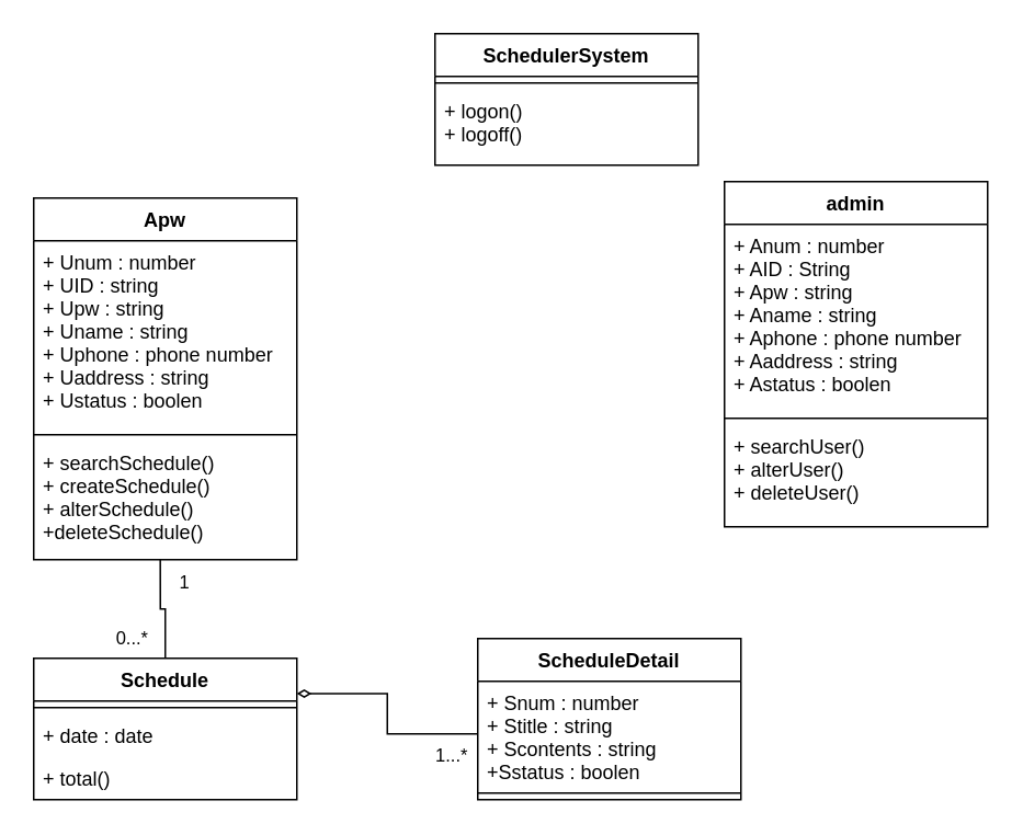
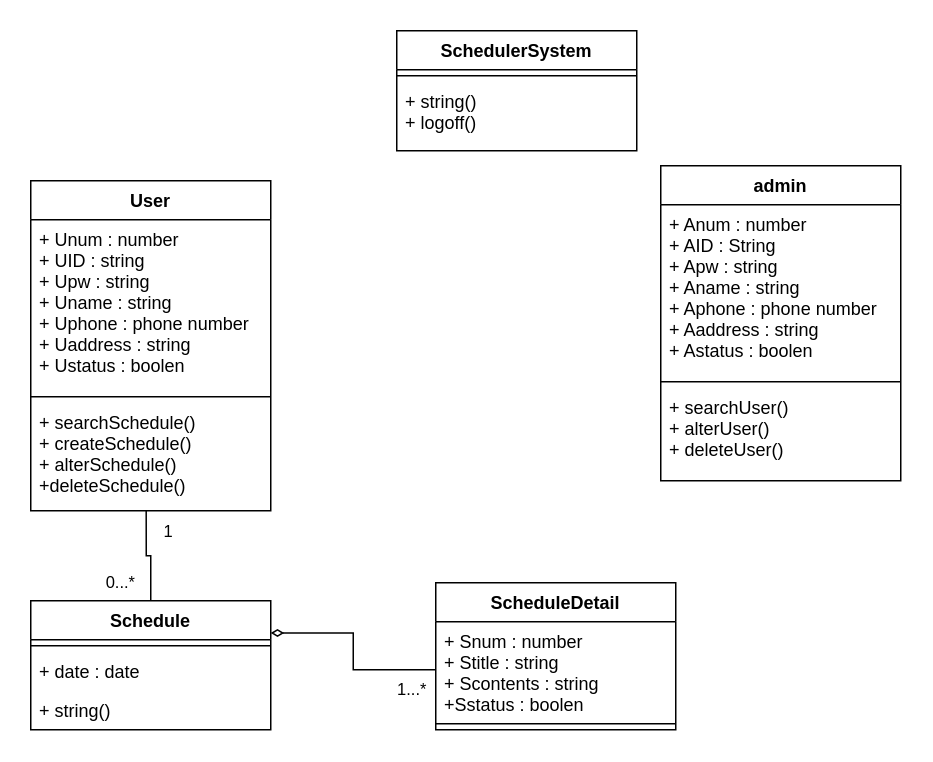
  <mxCell id="0" />
  <mxCell id="1" parent="0" />
  <mxCell id="2" value="SchedulerSystem" style="swimlane;fontStyle=1;align=center;verticalAlign=top;childLayout=stackLayout;horizontal=1;startSize=26;horizontalStack=0;resizeParent=1;resizeParentMax=0;resizeLast=0;collapsible=1;marginBottom=0;" parent="1" vertex="1"><mxGeometry x="264" y="20" width="160" height="80" as="geometry" /></mxCell>
  <mxCell id="3" value="" style="line;strokeWidth=1;fillColor=none;align=left;verticalAlign=middle;spacingTop=-1;spacingLeft=3;spacingRight=3;rotatable=0;labelPosition=right;points=[];portConstraint=eastwest;strokeColor=inherit;" parent="2" vertex="1"><mxGeometry y="26" width="160" height="8" as="geometry" /></mxCell>
- <mxCell id="4" value="+ logon()&#10;+ logoff()" style="text;strokeColor=none;fillColor=none;align=left;verticalAlign=top;spacingLeft=4;spacingRight=4;overflow=hidden;rotatable=0;points=[[0,0.5],[1,0.5]];portConstraint=eastwest;" parent="2" vertex="1"><mxGeometry y="34" width="160" height="46" as="geometry" /></mxCell>
+ <mxCell id="4" value="+ string()&#10;+ logoff()" style="text;strokeColor=none;fillColor=none;align=left;verticalAlign=top;spacingLeft=4;spacingRight=4;overflow=hidden;rotatable=0;points=[[0,0.5],[1,0.5]];portConstraint=eastwest;" parent="2" vertex="1"><mxGeometry y="34" width="160" height="46" as="geometry" /></mxCell>
  <mxCell id="5" value="Schedule" style="swimlane;fontStyle=1;align=center;verticalAlign=top;childLayout=stackLayout;horizontal=1;startSize=26;horizontalStack=0;resizeParent=1;resizeParentMax=0;resizeLast=0;collapsible=1;marginBottom=0;" parent="1" vertex="1"><mxGeometry x="20" y="400" width="160" height="86" as="geometry" /></mxCell>
  <mxCell id="6" value="" style="line;strokeWidth=1;fillColor=none;align=left;verticalAlign=middle;spacingTop=-1;spacingLeft=3;spacingRight=3;rotatable=0;labelPosition=right;points=[];portConstraint=eastwest;strokeColor=inherit;" parent="5" vertex="1"><mxGeometry y="26" width="160" height="8" as="geometry" /></mxCell>
  <mxCell id="7" value="+ date : date" style="text;strokeColor=none;fillColor=none;align=left;verticalAlign=top;spacingLeft=4;spacingRight=4;overflow=hidden;rotatable=0;points=[[0,0.5],[1,0.5]];portConstraint=eastwest;" parent="5" vertex="1"><mxGeometry y="34" width="160" height="26" as="geometry" /></mxCell>
- <mxCell id="8" value="+ total()" style="text;strokeColor=none;fillColor=none;align=left;verticalAlign=top;spacingLeft=4;spacingRight=4;overflow=hidden;rotatable=0;points=[[0,0.5],[1,0.5]];portConstraint=eastwest;" parent="5" vertex="1"><mxGeometry y="60" width="160" height="26" as="geometry" /></mxCell>
+ <mxCell id="8" value="+ string()" style="text;strokeColor=none;fillColor=none;align=left;verticalAlign=top;spacingLeft=4;spacingRight=4;overflow=hidden;rotatable=0;points=[[0,0.5],[1,0.5]];portConstraint=eastwest;" parent="5" vertex="1"><mxGeometry y="60" width="160" height="26" as="geometry" /></mxCell>
  <mxCell id="9" value="ScheduleDetail" style="swimlane;fontStyle=1;align=center;verticalAlign=top;childLayout=stackLayout;horizontal=1;startSize=26;horizontalStack=0;resizeParent=1;resizeParentMax=0;resizeLast=0;collapsible=1;marginBottom=0;" parent="1" vertex="1"><mxGeometry x="290" y="388" width="160" height="98" as="geometry" /></mxCell>
  <mxCell id="10" value="+ Snum : number&#10;+ Stitle : string&#10;+ Scontents : string&#10;+Sstatus : boolen" style="text;strokeColor=none;fillColor=none;align=left;verticalAlign=top;spacingLeft=4;spacingRight=4;overflow=hidden;rotatable=0;points=[[0,0.5],[1,0.5]];portConstraint=eastwest;" parent="9" vertex="1"><mxGeometry y="26" width="160" height="64" as="geometry" /></mxCell>
  <mxCell id="11" value="" style="line;strokeWidth=1;fillColor=none;align=left;verticalAlign=middle;spacingTop=-1;spacingLeft=3;spacingRight=3;rotatable=0;labelPosition=right;points=[];portConstraint=eastwest;strokeColor=inherit;" parent="9" vertex="1"><mxGeometry y="90" width="160" height="8" as="geometry" /></mxCell>
  <mxCell id="12" style="edgeStyle=orthogonalEdgeStyle;rounded=0;orthogonalLoop=1;jettySize=auto;html=1;exitX=1;exitY=0.25;exitDx=0;exitDy=0;endArrow=none;endFill=0;entryX=0;entryY=0.5;entryDx=0;entryDy=0;startArrow=diamondThin;startFill=0;" parent="1" source="5" target="10" edge="1"><mxGeometry relative="1" as="geometry"><mxPoint x="270" y="420" as="targetPoint" /></mxGeometry></mxCell>
  <mxCell id="13" value="1...*" style="edgeLabel;html=1;align=center;verticalAlign=middle;resizable=0;points=[];" parent="12" vertex="1" connectable="0"><mxGeometry x="0.844" y="-1" relative="1" as="geometry"><mxPoint x="-6" y="11" as="offset" /></mxGeometry></mxCell>
  <mxCell id="14" value="" style="endArrow=none;html=1;edgeStyle=orthogonalEdgeStyle;rounded=0;exitX=0.481;exitY=1;exitDx=0;exitDy=0;entryX=0.5;entryY=0;entryDx=0;entryDy=0;exitPerimeter=0;" parent="1" source="20" target="5" edge="1"><mxGeometry relative="1" as="geometry"><mxPoint x="110" y="174" as="sourcePoint" /><mxPoint x="420" y="310" as="targetPoint" /></mxGeometry></mxCell>
  <mxCell id="15" value="1" style="edgeLabel;resizable=0;html=1;align=left;verticalAlign=bottom;" parent="14" connectable="0" vertex="1"><mxGeometry x="-1" relative="1" as="geometry"><mxPoint x="10" y="22" as="offset" /></mxGeometry></mxCell>
  <mxCell id="16" value="0...*" style="edgeLabel;resizable=0;html=1;align=right;verticalAlign=bottom;" parent="14" connectable="0" vertex="1"><mxGeometry x="1" relative="1" as="geometry"><mxPoint x="-10" y="-4" as="offset" /></mxGeometry></mxCell>
- <mxCell id="17" value="Apw" style="swimlane;fontStyle=1;align=center;verticalAlign=top;childLayout=stackLayout;horizontal=1;startSize=26;horizontalStack=0;resizeParent=1;resizeParentMax=0;resizeLast=0;collapsible=1;marginBottom=0;" vertex="1" parent="1"><mxGeometry x="20" y="120" width="160" height="220" as="geometry" /></mxCell>
+ <mxCell id="17" value="User" style="swimlane;fontStyle=1;align=center;verticalAlign=top;childLayout=stackLayout;horizontal=1;startSize=26;horizontalStack=0;resizeParent=1;resizeParentMax=0;resizeLast=0;collapsible=1;marginBottom=0;" vertex="1" parent="1"><mxGeometry x="20" y="120" width="160" height="220" as="geometry" /></mxCell>
  <mxCell id="18" value="+ Unum : number&#10;+ UID : string&#10;+ Upw : string&#10;+ Uname : string&#10;+ Uphone : phone number&#10;+ Uaddress : string&#10;+ Ustatus : boolen" style="text;strokeColor=none;fillColor=none;align=left;verticalAlign=top;spacingLeft=4;spacingRight=4;overflow=hidden;rotatable=0;points=[[0,0.5],[1,0.5]];portConstraint=eastwest;" vertex="1" parent="17"><mxGeometry y="26" width="160" height="114" as="geometry" /></mxCell>
  <mxCell id="19" value="" style="line;strokeWidth=1;fillColor=none;align=left;verticalAlign=middle;spacingTop=-1;spacingLeft=3;spacingRight=3;rotatable=0;labelPosition=right;points=[];portConstraint=eastwest;strokeColor=inherit;" vertex="1" parent="17"><mxGeometry y="140" width="160" height="8" as="geometry" /></mxCell>
  <mxCell id="20" value="+ searchSchedule()&#10;+ createSchedule()&#10;+ alterSchedule()&#10;+deleteSchedule()" style="text;strokeColor=none;fillColor=none;align=left;verticalAlign=top;spacingLeft=4;spacingRight=4;overflow=hidden;rotatable=0;points=[[0,0.5],[1,0.5]];portConstraint=eastwest;" vertex="1" parent="17"><mxGeometry y="148" width="160" height="72" as="geometry" /></mxCell>
  <mxCell id="21" value="admin" style="swimlane;fontStyle=1;align=center;verticalAlign=top;childLayout=stackLayout;horizontal=1;startSize=26;horizontalStack=0;resizeParent=1;resizeParentMax=0;resizeLast=0;collapsible=1;marginBottom=0;" vertex="1" parent="1"><mxGeometry x="440" y="110" width="160" height="210" as="geometry" /></mxCell>
  <mxCell id="22" value="+ Anum : number&#10;+ AID : String&#10;+ Apw : string&#10;+ Aname : string&#10;+ Aphone : phone number&#10;+ Aaddress : string&#10;+ Astatus : boolen" style="text;strokeColor=none;fillColor=none;align=left;verticalAlign=top;spacingLeft=4;spacingRight=4;overflow=hidden;rotatable=0;points=[[0,0.5],[1,0.5]];portConstraint=eastwest;" vertex="1" parent="21"><mxGeometry y="26" width="160" height="114" as="geometry" /></mxCell>
  <mxCell id="23" value="" style="line;strokeWidth=1;fillColor=none;align=left;verticalAlign=middle;spacingTop=-1;spacingLeft=3;spacingRight=3;rotatable=0;labelPosition=right;points=[];portConstraint=eastwest;strokeColor=inherit;" vertex="1" parent="21"><mxGeometry y="140" width="160" height="8" as="geometry" /></mxCell>
  <mxCell id="24" value="+ searchUser()&#10;+ alterUser()&#10;+ deleteUser()" style="text;strokeColor=none;fillColor=none;align=left;verticalAlign=top;spacingLeft=4;spacingRight=4;overflow=hidden;rotatable=0;points=[[0,0.5],[1,0.5]];portConstraint=eastwest;" vertex="1" parent="21"><mxGeometry y="148" width="160" height="62" as="geometry" /></mxCell>
